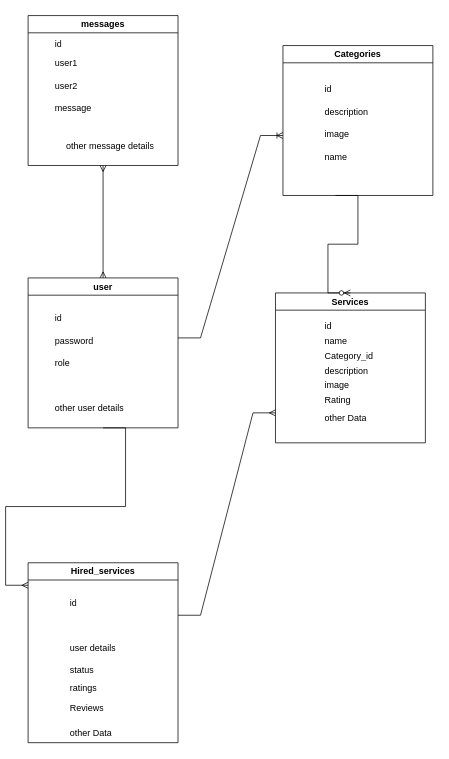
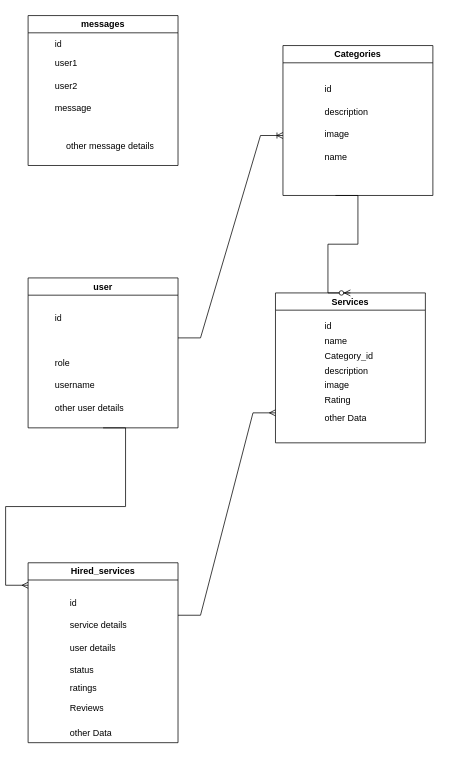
  <mxCell id="0" />
  <mxCell id="1" parent="0" />
  <mxCell id="2" value="user" style="swimlane;whiteSpace=wrap;html=1;" vertex="1" parent="1"><mxGeometry x="20" y="370" width="200" height="200" as="geometry" /></mxCell>
  <mxCell id="3" value="id" style="text;strokeColor=none;fillColor=none;spacingLeft=4;spacingRight=4;overflow=hidden;rotatable=0;points=[[0,0.5],[1,0.5]];portConstraint=eastwest;fontSize=12;whiteSpace=wrap;html=1;" vertex="1" parent="2"><mxGeometry x="30" y="40" width="40" height="30" as="geometry" /></mxCell>
- <mxCell id="4" value="password" style="text;strokeColor=none;fillColor=none;spacingLeft=4;spacingRight=4;overflow=hidden;rotatable=0;points=[[0,0.5],[1,0.5]];portConstraint=eastwest;fontSize=12;whiteSpace=wrap;html=1;" vertex="1" parent="2"><mxGeometry x="30" y="70" width="80" height="30" as="geometry" /></mxCell>
  <mxCell id="5" value="role" style="text;strokeColor=none;fillColor=none;spacingLeft=4;spacingRight=4;overflow=hidden;rotatable=0;points=[[0,0.5],[1,0.5]];portConstraint=eastwest;fontSize=12;whiteSpace=wrap;html=1;" vertex="1" parent="2"><mxGeometry x="30" y="100" width="80" height="30" as="geometry" /></mxCell>
+ <mxCell id="6" value="username" style="text;strokeColor=none;fillColor=none;spacingLeft=4;spacingRight=4;overflow=hidden;rotatable=0;points=[[0,0.5],[1,0.5]];portConstraint=eastwest;fontSize=12;whiteSpace=wrap;html=1;" vertex="1" parent="2"><mxGeometry x="30" y="130" width="70" height="30" as="geometry" /></mxCell>
  <mxCell id="7" value="other user details" style="text;strokeColor=none;fillColor=none;spacingLeft=4;spacingRight=4;overflow=hidden;rotatable=0;points=[[0,0.5],[1,0.5]];portConstraint=eastwest;fontSize=12;whiteSpace=wrap;html=1;" vertex="1" parent="2"><mxGeometry x="30" y="160" width="130" height="30" as="geometry" /></mxCell>
  <mxCell id="8" value="Services" style="swimlane;whiteSpace=wrap;html=1;" vertex="1" parent="1"><mxGeometry x="350" y="390" width="200" height="200" as="geometry" /></mxCell>
  <mxCell id="9" value="name" style="text;strokeColor=none;fillColor=none;spacingLeft=4;spacingRight=4;overflow=hidden;rotatable=0;points=[[0,0.5],[1,0.5]];portConstraint=eastwest;fontSize=12;whiteSpace=wrap;html=1;" vertex="1" parent="8"><mxGeometry x="60" y="50" width="40" height="30" as="geometry" /></mxCell>
  <mxCell id="10" value="description" style="text;strokeColor=none;fillColor=none;spacingLeft=4;spacingRight=4;overflow=hidden;rotatable=0;points=[[0,0.5],[1,0.5]];portConstraint=eastwest;fontSize=12;whiteSpace=wrap;html=1;" vertex="1" parent="8"><mxGeometry x="60" y="90" width="90" height="30" as="geometry" /></mxCell>
  <mxCell id="11" value="image" style="text;strokeColor=none;fillColor=none;spacingLeft=4;spacingRight=4;overflow=hidden;rotatable=0;points=[[0,0.5],[1,0.5]];portConstraint=eastwest;fontSize=12;whiteSpace=wrap;html=1;" vertex="1" parent="8"><mxGeometry x="60" y="110" width="90" height="30" as="geometry" /></mxCell>
  <mxCell id="12" value="Rating" style="text;strokeColor=none;fillColor=none;spacingLeft=4;spacingRight=4;overflow=hidden;rotatable=0;points=[[0,0.5],[1,0.5]];portConstraint=eastwest;fontSize=12;whiteSpace=wrap;html=1;" vertex="1" parent="8"><mxGeometry x="60" y="130" width="90" height="30" as="geometry" /></mxCell>
  <mxCell id="13" value="Category_id" style="text;strokeColor=none;fillColor=none;spacingLeft=4;spacingRight=4;overflow=hidden;rotatable=0;points=[[0,0.5],[1,0.5]];portConstraint=eastwest;fontSize=12;whiteSpace=wrap;html=1;" vertex="1" parent="8"><mxGeometry x="60" y="70" width="80" height="30" as="geometry" /></mxCell>
  <mxCell id="14" value="id" style="text;strokeColor=none;fillColor=none;spacingLeft=4;spacingRight=4;overflow=hidden;rotatable=0;points=[[0,0.5],[1,0.5]];portConstraint=eastwest;fontSize=12;whiteSpace=wrap;html=1;" vertex="1" parent="8"><mxGeometry x="60" y="30" width="40" height="30" as="geometry" /></mxCell>
  <mxCell id="15" value="&lt;br&gt;other Data" style="text;strokeColor=none;fillColor=none;spacingLeft=4;spacingRight=4;overflow=hidden;rotatable=0;points=[[0,0.5],[1,0.5]];portConstraint=eastwest;fontSize=12;whiteSpace=wrap;html=1;" vertex="1" parent="8"><mxGeometry x="60" y="140" width="100" height="30" as="geometry" /></mxCell>
  <mxCell id="16" value="Hired_services" style="swimlane;whiteSpace=wrap;html=1;" vertex="1" parent="1"><mxGeometry x="20" y="750" width="200" height="240" as="geometry" /></mxCell>
  <mxCell id="17" value="id" style="text;strokeColor=none;fillColor=none;spacingLeft=4;spacingRight=4;overflow=hidden;rotatable=0;points=[[0,0.5],[1,0.5]];portConstraint=eastwest;fontSize=12;whiteSpace=wrap;html=1;" vertex="1" parent="16"><mxGeometry x="50" y="40" width="40" height="30" as="geometry" /></mxCell>
+ <mxCell id="18" value="service details" style="text;strokeColor=none;fillColor=none;spacingLeft=4;spacingRight=4;overflow=hidden;rotatable=0;points=[[0,0.5],[1,0.5]];portConstraint=eastwest;fontSize=12;whiteSpace=wrap;html=1;" vertex="1" parent="16"><mxGeometry x="50" y="70" width="100" height="30" as="geometry" /></mxCell>
  <mxCell id="19" value="user details" style="text;strokeColor=none;fillColor=none;spacingLeft=4;spacingRight=4;overflow=hidden;rotatable=0;points=[[0,0.5],[1,0.5]];portConstraint=eastwest;fontSize=12;whiteSpace=wrap;html=1;" vertex="1" parent="16"><mxGeometry x="50" y="100" width="100" height="30" as="geometry" /></mxCell>
  <mxCell id="20" value="status" style="text;strokeColor=none;fillColor=none;spacingLeft=4;spacingRight=4;overflow=hidden;rotatable=0;points=[[0,0.5],[1,0.5]];portConstraint=eastwest;fontSize=12;whiteSpace=wrap;html=1;" vertex="1" parent="16"><mxGeometry x="50" y="130" width="100" height="30" as="geometry" /></mxCell>
  <mxCell id="21" value="ratings" style="text;strokeColor=none;fillColor=none;spacingLeft=4;spacingRight=4;overflow=hidden;rotatable=0;points=[[0,0.5],[1,0.5]];portConstraint=eastwest;fontSize=12;whiteSpace=wrap;html=1;" vertex="1" parent="16"><mxGeometry x="50" y="154" width="100" height="30" as="geometry" /></mxCell>
  <mxCell id="22" value="Reviews" style="text;strokeColor=none;fillColor=none;spacingLeft=4;spacingRight=4;overflow=hidden;rotatable=0;points=[[0,0.5],[1,0.5]];portConstraint=eastwest;fontSize=12;whiteSpace=wrap;html=1;" vertex="1" parent="16"><mxGeometry x="50" y="180" width="100" height="30" as="geometry" /></mxCell>
  <mxCell id="23" value="&lt;br&gt;other Data" style="text;strokeColor=none;fillColor=none;spacingLeft=4;spacingRight=4;overflow=hidden;rotatable=0;points=[[0,0.5],[1,0.5]];portConstraint=eastwest;fontSize=12;whiteSpace=wrap;html=1;" vertex="1" parent="16"><mxGeometry x="50" y="200" width="100" height="30" as="geometry" /></mxCell>
  <mxCell id="24" value="messages" style="swimlane;whiteSpace=wrap;html=1;" vertex="1" parent="1"><mxGeometry x="20" y="20" width="200" height="200" as="geometry" /></mxCell>
  <mxCell id="25" value="user1" style="text;strokeColor=none;fillColor=none;spacingLeft=4;spacingRight=4;overflow=hidden;rotatable=0;points=[[0,0.5],[1,0.5]];portConstraint=eastwest;fontSize=12;whiteSpace=wrap;html=1;" vertex="1" parent="24"><mxGeometry x="30" y="50" width="40" height="30" as="geometry" /></mxCell>
  <mxCell id="26" value="user2" style="text;strokeColor=none;fillColor=none;spacingLeft=4;spacingRight=4;overflow=hidden;rotatable=0;points=[[0,0.5],[1,0.5]];portConstraint=eastwest;fontSize=12;whiteSpace=wrap;html=1;" vertex="1" parent="24"><mxGeometry x="30" y="80" width="40" height="50" as="geometry" /></mxCell>
  <mxCell id="27" value="message" style="text;strokeColor=none;fillColor=none;spacingLeft=4;spacingRight=4;overflow=hidden;rotatable=0;points=[[0,0.5],[1,0.5]];portConstraint=eastwest;fontSize=12;whiteSpace=wrap;html=1;" vertex="1" parent="24"><mxGeometry x="30" y="110" width="70" height="30" as="geometry" /></mxCell>
  <mxCell id="28" value="other message details" style="text;strokeColor=none;fillColor=none;spacingLeft=4;spacingRight=4;overflow=hidden;rotatable=0;points=[[0,0.5],[1,0.5]];portConstraint=eastwest;fontSize=12;whiteSpace=wrap;html=1;" vertex="1" parent="24"><mxGeometry x="45" y="160" width="130" height="30" as="geometry" /></mxCell>
  <mxCell id="29" value="id" style="text;strokeColor=none;fillColor=none;spacingLeft=4;spacingRight=4;overflow=hidden;rotatable=0;points=[[0,0.5],[1,0.5]];portConstraint=eastwest;fontSize=12;whiteSpace=wrap;html=1;" vertex="1" parent="24"><mxGeometry x="30" y="25" width="40" height="30" as="geometry" /></mxCell>
  <mxCell id="30" value="" style="edgeStyle=entityRelationEdgeStyle;fontSize=12;html=1;endArrow=ERoneToMany;rounded=0;" edge="1" parent="1"><mxGeometry width="100" height="100" relative="1" as="geometry"><mxPoint x="220" y="450" as="sourcePoint" /><mxPoint x="360" y="180" as="targetPoint" /></mxGeometry></mxCell>
  <mxCell id="31" value="Categories" style="swimlane;whiteSpace=wrap;html=1;" vertex="1" parent="1"><mxGeometry x="360" y="60" width="200" height="200" as="geometry" /></mxCell>
  <mxCell id="32" value="id" style="text;strokeColor=none;fillColor=none;spacingLeft=4;spacingRight=4;overflow=hidden;rotatable=0;points=[[0,0.5],[1,0.5]];portConstraint=eastwest;fontSize=12;whiteSpace=wrap;html=1;" vertex="1" parent="31"><mxGeometry x="50" y="45" width="40" height="30" as="geometry" /></mxCell>
  <mxCell id="33" value="description" style="text;strokeColor=none;fillColor=none;spacingLeft=4;spacingRight=4;overflow=hidden;rotatable=0;points=[[0,0.5],[1,0.5]];portConstraint=eastwest;fontSize=12;whiteSpace=wrap;html=1;" vertex="1" parent="31"><mxGeometry x="50" y="75" width="90" height="30" as="geometry" /></mxCell>
  <mxCell id="34" value="image" style="text;strokeColor=none;fillColor=none;spacingLeft=4;spacingRight=4;overflow=hidden;rotatable=0;points=[[0,0.5],[1,0.5]];portConstraint=eastwest;fontSize=12;whiteSpace=wrap;html=1;" vertex="1" parent="31"><mxGeometry x="50" y="105" width="90" height="30" as="geometry" /></mxCell>
  <mxCell id="35" value="name" style="text;strokeColor=none;fillColor=none;spacingLeft=4;spacingRight=4;overflow=hidden;rotatable=0;points=[[0,0.5],[1,0.5]];portConstraint=eastwest;fontSize=12;whiteSpace=wrap;html=1;" vertex="1" parent="31"><mxGeometry x="50" y="135" width="40" height="30" as="geometry" /></mxCell>
  <mxCell id="36" value="" style="edgeStyle=entityRelationEdgeStyle;fontSize=12;html=1;endArrow=ERzeroToMany;endFill=1;rounded=0;entryX=0.5;entryY=0;entryDx=0;entryDy=0;" edge="1" parent="1" target="8"><mxGeometry width="100" height="100" relative="1" as="geometry"><mxPoint x="430" y="260" as="sourcePoint" /><mxPoint x="270" y="240" as="targetPoint" /></mxGeometry></mxCell>
  <mxCell id="37" value="" style="edgeStyle=entityRelationEdgeStyle;fontSize=12;html=1;endArrow=ERmany;rounded=0;exitX=0.5;exitY=1;exitDx=0;exitDy=0;" edge="1" parent="1" source="2"><mxGeometry width="100" height="100" relative="1" as="geometry"><mxPoint x="100" y="530" as="sourcePoint" /><mxPoint x="20" y="780" as="targetPoint" /><Array as="points"><mxPoint x="110" y="660" /><mxPoint x="90" y="620" /><mxPoint x="60" y="620" /><mxPoint x="100" y="670" /><mxPoint x="100" y="680" /><mxPoint x="100" y="680" /><mxPoint x="50" y="670" /></Array></mxGeometry></mxCell>
  <mxCell id="38" value="" style="edgeStyle=entityRelationEdgeStyle;fontSize=12;html=1;endArrow=ERmany;rounded=0;" edge="1" parent="1"><mxGeometry width="100" height="100" relative="1" as="geometry"><mxPoint x="220" y="820" as="sourcePoint" /><mxPoint x="350" y="550" as="targetPoint" /></mxGeometry></mxCell>
- <mxCell id="39" value="" style="fontSize=12;html=1;endArrow=ERmany;startArrow=ERmany;rounded=0;entryX=0.5;entryY=1;entryDx=0;entryDy=0;exitX=0.5;exitY=0;exitDx=0;exitDy=0;" edge="1" parent="1" source="2" target="24"><mxGeometry width="100" height="100" relative="1" as="geometry"><mxPoint x="-70" y="541" as="sourcePoint" /><mxPoint x="-270" y="180" as="targetPoint" /></mxGeometry></mxCell>
